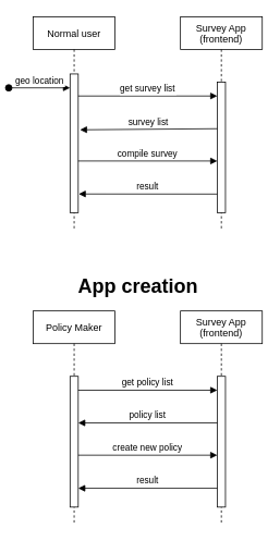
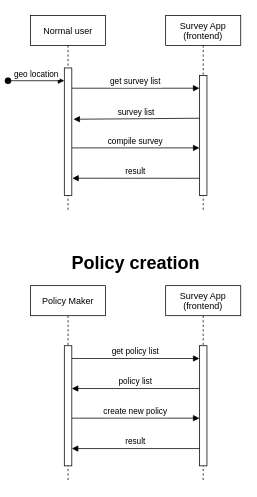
  <mxCell id="0" />
  <mxCell id="1" parent="0" />
  <mxCell id="2" value="Normal user" style="shape=umlLifeline;perimeter=lifelinePerimeter;container=1;collapsible=0;recursiveResize=0;rounded=0;shadow=0;strokeWidth=1;" parent="1" vertex="1"><mxGeometry x="20" y="20" width="100" height="260" as="geometry" /></mxCell>
  <mxCell id="3" value="" style="points=[];perimeter=orthogonalPerimeter;rounded=0;shadow=0;strokeWidth=1;" parent="2" vertex="1"><mxGeometry x="45" y="70" width="10" height="170" as="geometry" /></mxCell>
  <mxCell id="4" value="geo location" style="verticalAlign=bottom;startArrow=oval;endArrow=block;startSize=8;shadow=0;strokeWidth=1;" parent="2" edge="1"><mxGeometry relative="1" as="geometry"><mxPoint x="-30" y="87" as="sourcePoint" /><mxPoint x="45" y="87" as="targetPoint" /></mxGeometry></mxCell>
  <mxCell id="5" value="Survey App&#10;(frontend)" style="shape=umlLifeline;perimeter=lifelinePerimeter;container=1;collapsible=0;recursiveResize=0;rounded=0;shadow=0;strokeWidth=1;" parent="1" vertex="1"><mxGeometry x="200" y="20" width="100" height="260" as="geometry" /></mxCell>
  <mxCell id="6" value="" style="points=[];perimeter=orthogonalPerimeter;rounded=0;shadow=0;strokeWidth=1;" parent="5" vertex="1"><mxGeometry x="45" y="80" width="10" height="160" as="geometry" /></mxCell>
  <mxCell id="7" value="compile survey" style="verticalAlign=bottom;endArrow=block;entryX=0;entryY=0;shadow=0;strokeWidth=1;" edge="1" parent="5"><mxGeometry relative="1" as="geometry"><mxPoint x="-125" y="176.5" as="sourcePoint" /><mxPoint x="45" y="176.5" as="targetPoint" /></mxGeometry></mxCell>
  <mxCell id="8" value="get survey list" style="verticalAlign=bottom;endArrow=block;entryX=0;entryY=0;shadow=0;strokeWidth=1;" parent="1" edge="1"><mxGeometry relative="1" as="geometry"><mxPoint x="75" y="117" as="sourcePoint" /><mxPoint x="245" y="117" as="targetPoint" /></mxGeometry></mxCell>
  <mxCell id="9" value="survey list" style="verticalAlign=bottom;endArrow=block;entryX=1.22;entryY=0.402;shadow=0;strokeWidth=1;entryDx=0;entryDy=0;entryPerimeter=0;" parent="1" target="3" edge="1"><mxGeometry relative="1" as="geometry"><mxPoint x="245" y="157" as="sourcePoint" /><mxPoint x="80" y="157" as="targetPoint" /></mxGeometry></mxCell>
  <mxCell id="10" value="result" style="verticalAlign=bottom;endArrow=block;entryX=1.06;entryY=0.864;shadow=0;strokeWidth=1;entryDx=0;entryDy=0;entryPerimeter=0;" edge="1" parent="1" target="3"><mxGeometry relative="1" as="geometry"><mxPoint x="245" y="237" as="sourcePoint" /><mxPoint x="80" y="237" as="targetPoint" /></mxGeometry></mxCell>
  <mxCell id="11" value="Policy Maker" style="shape=umlLifeline;perimeter=lifelinePerimeter;container=1;collapsible=0;recursiveResize=0;rounded=0;shadow=0;strokeWidth=1;" vertex="1" parent="1"><mxGeometry x="20" y="380" width="100" height="260" as="geometry" /></mxCell>
  <mxCell id="12" value="" style="points=[];perimeter=orthogonalPerimeter;rounded=0;shadow=0;strokeWidth=1;" vertex="1" parent="11"><mxGeometry x="45" y="80" width="10" height="160" as="geometry" /></mxCell>
  <mxCell id="13" value="Survey App&#10;(frontend)" style="shape=umlLifeline;perimeter=lifelinePerimeter;container=1;collapsible=0;recursiveResize=0;rounded=0;shadow=0;strokeWidth=1;" vertex="1" parent="1"><mxGeometry x="200" y="380" width="100" height="260" as="geometry" /></mxCell>
  <mxCell id="14" value="" style="points=[];perimeter=orthogonalPerimeter;rounded=0;shadow=0;strokeWidth=1;" vertex="1" parent="13"><mxGeometry x="45" y="80" width="10" height="160" as="geometry" /></mxCell>
  <mxCell id="15" value="create new policy" style="verticalAlign=bottom;endArrow=block;shadow=0;strokeWidth=1;" edge="1" parent="13" target="14"><mxGeometry relative="1" as="geometry"><mxPoint x="-125" y="176.5" as="sourcePoint" /><mxPoint x="45" y="176.5" as="targetPoint" /></mxGeometry></mxCell>
  <mxCell id="16" value="get policy list" style="verticalAlign=bottom;endArrow=block;entryX=0;entryY=0;shadow=0;strokeWidth=1;" edge="1" parent="1"><mxGeometry relative="1" as="geometry"><mxPoint x="75" y="477" as="sourcePoint" /><mxPoint x="245" y="477" as="targetPoint" /></mxGeometry></mxCell>
  <mxCell id="17" value="policy list" style="verticalAlign=bottom;endArrow=block;shadow=0;strokeWidth=1;" edge="1" parent="1" target="12"><mxGeometry relative="1" as="geometry"><mxPoint x="245" y="517" as="sourcePoint" /><mxPoint x="80" y="517" as="targetPoint" /></mxGeometry></mxCell>
  <mxCell id="18" value="result" style="verticalAlign=bottom;endArrow=block;shadow=0;strokeWidth=1;" edge="1" parent="1" target="12"><mxGeometry relative="1" as="geometry"><mxPoint x="245" y="597" as="sourcePoint" /><mxPoint x="80" y="597" as="targetPoint" /></mxGeometry></mxCell>
- <mxCell id="19" value="&lt;h1&gt;App creation&lt;/h1&gt;" style="text;html=1;strokeColor=none;fillColor=none;spacing=5;spacingTop=-20;whiteSpace=wrap;overflow=hidden;rounded=0;" vertex="1" parent="1"><mxGeometry x="70" y="330" width="185" height="40" as="geometry" /></mxCell>
+ <mxCell id="19" value="&lt;h1&gt;Policy creation&lt;/h1&gt;" style="text;html=1;strokeColor=none;fillColor=none;spacing=5;spacingTop=-20;whiteSpace=wrap;overflow=hidden;rounded=0;" vertex="1" parent="1"><mxGeometry x="70" y="330" width="185" height="40" as="geometry" /></mxCell>
